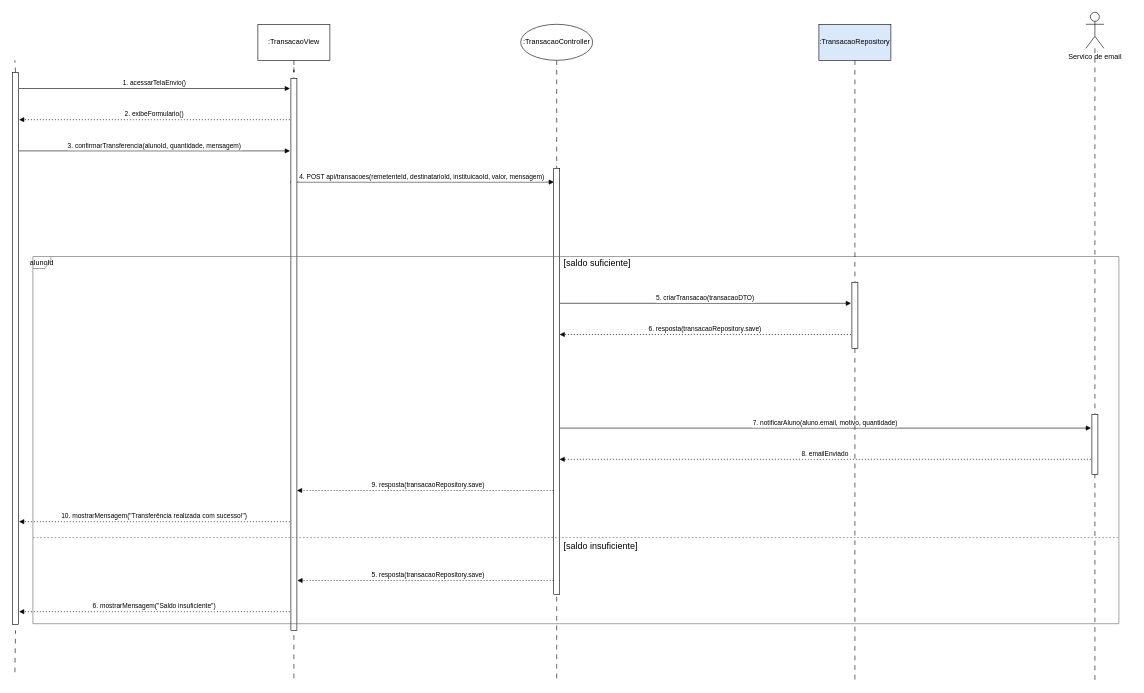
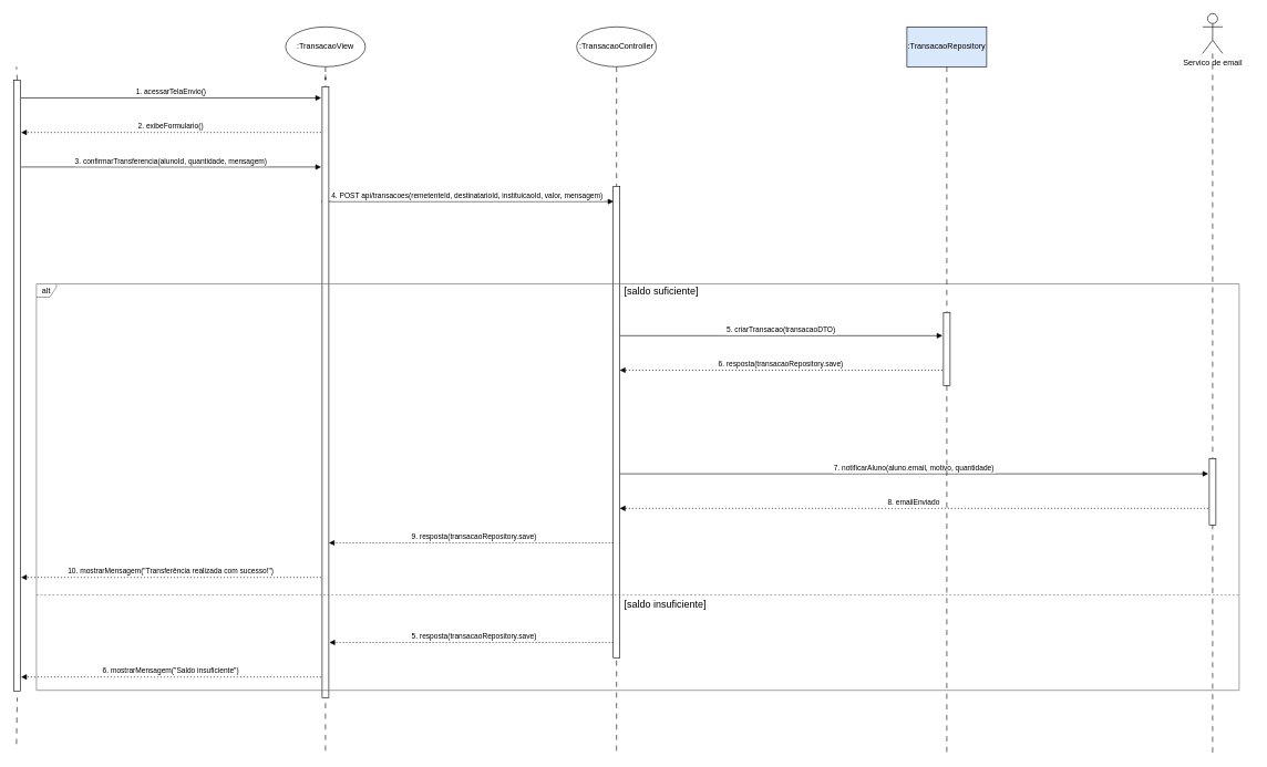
  <mxCell id="0" />
  <mxCell id="1" parent="0" />
  <mxCell id="2" value="1. acessarTelaEnvio()" style="verticalAlign=bottom;edgeStyle=elbowEdgeStyle;elbow=vertical;curved=0;rounded=0;endArrow=block;" edge="1" parent="1"><mxGeometry relative="1" as="geometry"><Array as="points"><mxPoint x="295" y="147" /></Array><mxPoint x="30.889" y="147" as="sourcePoint" /><mxPoint x="482.5" y="147" as="targetPoint" /></mxGeometry></mxCell>
  <mxCell id="3" value="2. exibeFormulario()" style="verticalAlign=bottom;edgeStyle=elbowEdgeStyle;elbow=vertical;curved=0;rounded=0;dashed=1;dashPattern=2 3;endArrow=block;" edge="1" parent="1"><mxGeometry relative="1" as="geometry"><Array as="points"><mxPoint x="298" y="199" /></Array><mxPoint x="482.5" y="199" as="sourcePoint" /><mxPoint x="30.889" y="199" as="targetPoint" /></mxGeometry></mxCell>
  <mxCell id="4" value="3. confirmarTransferencia(alunoId, quantidade, mensagem)" style="verticalAlign=bottom;edgeStyle=elbowEdgeStyle;elbow=vertical;curved=0;rounded=0;endArrow=block;" edge="1" parent="1"><mxGeometry relative="1" as="geometry"><Array as="points"><mxPoint x="295" y="251" /></Array><mxPoint x="30.889" y="251" as="sourcePoint" /><mxPoint x="482.5" y="251" as="targetPoint" /></mxGeometry></mxCell>
  <mxCell id="5" value="4. POST api/transacoes(remetenteId, destinatarioId, instituicaoId, valor, mensagem)" style="verticalAlign=bottom;edgeStyle=elbowEdgeStyle;elbow=vertical;curved=0;rounded=0;endArrow=block;entryX=0.046;entryY=0.032;entryDx=0;entryDy=0;entryPerimeter=0;" edge="1" parent="1" target="21"><mxGeometry relative="1" as="geometry"><Array as="points"><mxPoint x="716" y="303" /></Array><mxPoint x="482.5" y="303" as="sourcePoint" /><mxPoint x="894" y="310" as="targetPoint" /></mxGeometry></mxCell>
  <mxCell id="6" value="5. criarTransacao(transacaoDTO)" style="verticalAlign=bottom;edgeStyle=elbowEdgeStyle;elbow=horizontal;curved=0;rounded=0;endArrow=block;" edge="1" parent="1"><mxGeometry relative="1" as="geometry"><Array as="points"><mxPoint x="1183" y="505" /></Array><mxPoint x="931.75" y="505" as="sourcePoint" /><mxPoint x="1417.5" y="505" as="targetPoint" /></mxGeometry></mxCell>
  <mxCell id="7" value="6. resposta(transacaoRepository.save)" style="verticalAlign=bottom;edgeStyle=elbowEdgeStyle;elbow=horizontal;curved=0;rounded=0;dashed=1;dashPattern=2 3;endArrow=block;" edge="1" parent="1"><mxGeometry relative="1" as="geometry"><Array as="points"><mxPoint x="1186" y="557" /></Array><mxPoint x="1417.5" y="557" as="sourcePoint" /><mxPoint x="931.75" y="557" as="targetPoint" /></mxGeometry></mxCell>
  <mxCell id="8" value="7. notificarAluno(aluno.email, motivo, quantidade)" style="verticalAlign=bottom;edgeStyle=elbowEdgeStyle;elbow=vertical;curved=0;rounded=0;endArrow=block;" edge="1" parent="1"><mxGeometry relative="1" as="geometry"><Array as="points"><mxPoint x="1383" y="713" /></Array><mxPoint x="931.75" y="713" as="sourcePoint" /><mxPoint x="1817.5" y="713" as="targetPoint" /></mxGeometry></mxCell>
  <mxCell id="9" value="8. emailEnviado" style="verticalAlign=bottom;edgeStyle=elbowEdgeStyle;elbow=vertical;curved=0;rounded=0;dashed=1;dashPattern=2 3;endArrow=block;" edge="1" parent="1"><mxGeometry relative="1" as="geometry"><Array as="points"><mxPoint x="1386" y="765" /></Array><mxPoint x="1817.5" y="765" as="sourcePoint" /><mxPoint x="931.75" y="765" as="targetPoint" /></mxGeometry></mxCell>
  <mxCell id="10" value="9. resposta(transacaoRepository.save)" style="verticalAlign=bottom;edgeStyle=elbowEdgeStyle;elbow=vertical;curved=0;rounded=0;dashed=1;dashPattern=2 3;endArrow=block;" edge="1" parent="1"><mxGeometry relative="1" as="geometry"><Array as="points"><mxPoint x="679" y="817" /></Array><mxPoint x="932" y="817" as="sourcePoint" /><mxPoint x="494" y="817" as="targetPoint" /></mxGeometry></mxCell>
  <mxCell id="11" value="10. mostrarMensagem(&quot;Transferência realizada com sucesso!&quot;)" style="verticalAlign=bottom;edgeStyle=elbowEdgeStyle;elbow=vertical;curved=0;rounded=0;dashed=1;dashPattern=2 3;endArrow=block;" edge="1" parent="1"><mxGeometry relative="1" as="geometry"><Array as="points"><mxPoint x="298" y="869" /></Array><mxPoint x="482.5" y="869" as="sourcePoint" /><mxPoint x="30.889" y="869" as="targetPoint" /></mxGeometry></mxCell>
  <mxCell id="12" value="5. resposta(transacaoRepository.save)" style="verticalAlign=bottom;edgeStyle=elbowEdgeStyle;elbow=vertical;curved=0;rounded=0;dashed=1;dashPattern=2 3;endArrow=block;entryX=1.075;entryY=0.91;entryDx=0;entryDy=0;entryPerimeter=0;" edge="1" parent="1" target="17"><mxGeometry relative="1" as="geometry"><Array as="points"><mxPoint x="719" y="967" /></Array><mxPoint x="932" y="967" as="sourcePoint" /><mxPoint x="514" y="970" as="targetPoint" /></mxGeometry></mxCell>
  <mxCell id="13" value="6. mostrarMensagem(&quot;Saldo insuficiente&quot;)" style="verticalAlign=bottom;edgeStyle=elbowEdgeStyle;elbow=vertical;curved=0;rounded=0;dashed=1;dashPattern=2 3;endArrow=block;" edge="1" parent="1"><mxGeometry x="0.001" relative="1" as="geometry"><Array as="points"><mxPoint x="298" y="1019" /></Array><mxPoint x="482.5" y="1019" as="sourcePoint" /><mxPoint x="30.889" y="1019" as="targetPoint" /><mxPoint as="offset" /></mxGeometry></mxCell>
  <mxCell id="14" value="" style="rounded=0;whiteSpace=wrap;html=1;" vertex="1" parent="1"><mxGeometry x="20" y="120" width="10" height="920" as="geometry" /></mxCell>
  <mxCell id="15" style="edgeStyle=orthogonalEdgeStyle;rounded=0;orthogonalLoop=1;jettySize=auto;html=1;endArrow=none;startFill=0;dashed=1;dashPattern=8 8;" edge="1" parent="1" source="16" target="17"><mxGeometry relative="1" as="geometry" /></mxCell>
- <mxCell id="16" value=":TransacaoView" style="rounded=0;whiteSpace=wrap;html=1;" vertex="1" parent="1"><mxGeometry x="429" y="40" width="120" height="60" as="geometry" /></mxCell>
+ <mxCell id="16" value=":TransacaoView" style="ellipse;whiteSpace=wrap;html=1;" vertex="1" parent="1"><mxGeometry x="429" y="40" width="120" height="60" as="geometry" /></mxCell>
  <mxCell id="17" value="" style="rounded=0;whiteSpace=wrap;html=1;" vertex="1" parent="1"><mxGeometry x="484" y="130" width="10" height="920" as="geometry" /></mxCell>
  <mxCell id="18" value="" style="endArrow=none;html=1;rounded=0;entryX=0.5;entryY=1;entryDx=0;entryDy=0;dashed=1;dashPattern=8 8;" edge="1" parent="1" target="17"><mxGeometry width="50" height="50" relative="1" as="geometry"><mxPoint x="489" y="1130" as="sourcePoint" /><mxPoint x="184" y="990" as="targetPoint" /></mxGeometry></mxCell>
  <mxCell id="19" style="edgeStyle=orthogonalEdgeStyle;rounded=0;orthogonalLoop=1;jettySize=auto;html=1;entryX=0.5;entryY=0;entryDx=0;entryDy=0;endArrow=none;startFill=0;dashed=1;dashPattern=8 8;" edge="1" parent="1" source="20" target="21"><mxGeometry relative="1" as="geometry" /></mxCell>
  <mxCell id="20" value=":TransacaoController" style="ellipse;whiteSpace=wrap;html=1;" vertex="1" parent="1"><mxGeometry x="867" y="40" width="120" height="60" as="geometry" /></mxCell>
  <mxCell id="21" value="" style="rounded=0;whiteSpace=wrap;html=1;" vertex="1" parent="1"><mxGeometry x="922" y="280" width="10" height="710" as="geometry" /></mxCell>
  <mxCell id="22" value="" style="endArrow=none;html=1;rounded=0;entryX=0.5;entryY=1;entryDx=0;entryDy=0;dashed=1;dashPattern=8 8;" edge="1" parent="1" target="21"><mxGeometry width="50" height="50" relative="1" as="geometry"><mxPoint x="927" y="1130" as="sourcePoint" /><mxPoint x="1034" y="960" as="targetPoint" /></mxGeometry></mxCell>
- <mxCell id="23" value="alunoId" style="shape=umlFrame;pointerEvents=0;dropTarget=0;strokeColor=#676767;height=20;width=30" vertex="1" parent="1"><mxGeometry x="54" y="427" width="1810" height="612" as="geometry" /></mxCell>
+ <mxCell id="23" value="alt" style="shape=umlFrame;pointerEvents=0;dropTarget=0;strokeColor=#676767;height=20;width=30" vertex="1" parent="1"><mxGeometry x="54" y="427" width="1810" height="612" as="geometry" /></mxCell>
  <mxCell id="24" value="[saldo suficiente]" style="text;strokeColor=none;fillColor=none;align=center;verticalAlign=middle;whiteSpace=wrap;fontSize=15;" vertex="1" parent="23"><mxGeometry x="51.001" width="1778.989" height="20" as="geometry" /></mxCell>
  <mxCell id="25" value="                    [saldo insuficiente]" style="shape=line;dashed=1;whiteSpace=wrap;verticalAlign=top;labelPosition=center;verticalLabelPosition=middle;align=center;strokeColor=#676767;fontSize=15;" vertex="1" parent="23"><mxGeometry y="467" width="1810" height="3" as="geometry" /></mxCell>
  <mxCell id="26" style="edgeStyle=orthogonalEdgeStyle;rounded=0;orthogonalLoop=1;jettySize=auto;html=1;endArrow=none;startFill=0;dashed=1;dashPattern=8 8;" edge="1" parent="1" source="27" target="28"><mxGeometry relative="1" as="geometry" /></mxCell>
  <mxCell id="27" value=":TransacaoRepository" style="rounded=0;whiteSpace=wrap;html=1;fillColor=#dae8fc;" vertex="1" parent="1"><mxGeometry x="1364" y="40" width="120" height="60" as="geometry" /></mxCell>
  <mxCell id="28" value="" style="rounded=0;whiteSpace=wrap;html=1;" vertex="1" parent="1"><mxGeometry x="1419" y="470" width="10" height="110" as="geometry" /></mxCell>
  <mxCell id="29" value="" style="endArrow=none;html=1;rounded=0;entryX=0.5;entryY=1;entryDx=0;entryDy=0;dashed=1;dashPattern=8 8;" edge="1" parent="1" target="28"><mxGeometry width="50" height="50" relative="1" as="geometry"><mxPoint x="1424" y="1132" as="sourcePoint" /><mxPoint x="1334" y="770" as="targetPoint" /></mxGeometry></mxCell>
  <mxCell id="30" style="edgeStyle=orthogonalEdgeStyle;rounded=0;orthogonalLoop=1;jettySize=auto;html=1;entryX=0.5;entryY=0;entryDx=0;entryDy=0;endArrow=none;startFill=0;dashed=1;dashPattern=8 8;" edge="1" parent="1" source="35" target="31"><mxGeometry relative="1" as="geometry"><mxPoint x="1824" y="100" as="sourcePoint" /></mxGeometry></mxCell>
  <mxCell id="31" value="" style="rounded=0;whiteSpace=wrap;html=1;" vertex="1" parent="1"><mxGeometry x="1819" y="690" width="10" height="100" as="geometry" /></mxCell>
  <mxCell id="32" value="" style="endArrow=none;html=1;rounded=0;entryX=0.5;entryY=1;entryDx=0;entryDy=0;dashed=1;dashPattern=8 8;" edge="1" parent="1" target="31"><mxGeometry width="50" height="50" relative="1" as="geometry"><mxPoint x="1824" y="1132.667" as="sourcePoint" /><mxPoint x="1874" y="880" as="targetPoint" /></mxGeometry></mxCell>
  <mxCell id="33" value="" style="endArrow=none;html=1;rounded=0;exitX=0.5;exitY=0;exitDx=0;exitDy=0;dashed=1;dashPattern=8 8;" edge="1" parent="1" source="14"><mxGeometry width="50" height="50" relative="1" as="geometry"><mxPoint x="134" y="210" as="sourcePoint" /><mxPoint x="24" y="100" as="targetPoint" /></mxGeometry></mxCell>
  <mxCell id="34" value="" style="endArrow=none;html=1;rounded=0;entryX=0.5;entryY=1;entryDx=0;entryDy=0;dashed=1;dashPattern=8 8;" edge="1" parent="1"><mxGeometry width="50" height="50" relative="1" as="geometry"><mxPoint x="24" y="1120" as="sourcePoint" /><mxPoint x="25" y="1050" as="targetPoint" /></mxGeometry></mxCell>
  <mxCell id="35" value="Servico de email" style="shape=umlActor;verticalLabelPosition=bottom;verticalAlign=top;html=1;outlineConnect=0;" vertex="1" parent="1"><mxGeometry x="1809" width="30" height="60" as="geometry" y="20" /></mxCell>
